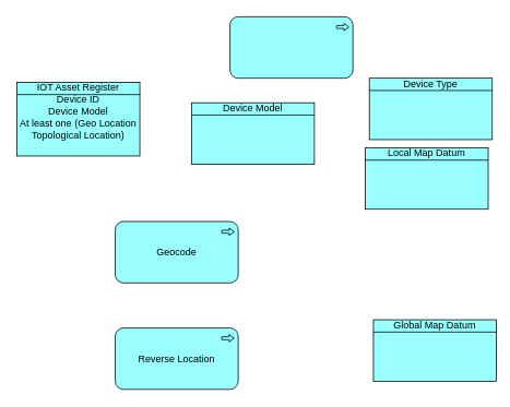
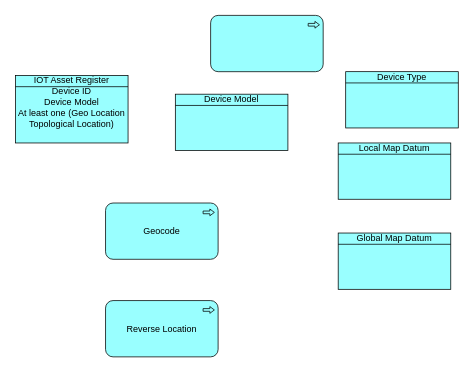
  <mxCell id="0" />
  <mxCell id="1" parent="0" />
  <mxCell id="2" value="Geocode" style="html=1;outlineConnect=0;whiteSpace=wrap;fillColor=#99ffff;shape=mxgraph.archimate3.application;appType=proc;archiType=rounded;" vertex="1" parent="1"><mxGeometry x="140" y="270" width="150" height="75" as="geometry" /></mxCell>
  <mxCell id="3" value="" style="html=1;outlineConnect=0;whiteSpace=wrap;fillColor=#99ffff;shape=mxgraph.archimate3.application;appType=proc;archiType=rounded;" vertex="1" parent="1"><mxGeometry x="280" y="20" width="150" height="75" as="geometry" /></mxCell>
  <mxCell id="4" value="Reverse Location" style="html=1;outlineConnect=0;whiteSpace=wrap;fillColor=#99ffff;shape=mxgraph.archimate3.application;appType=proc;archiType=rounded;" vertex="1" parent="1"><mxGeometry x="140" y="400" width="150" height="75" as="geometry" /></mxCell>
  <mxCell id="5" value="IOT Asset Register&lt;br&gt;Device ID&lt;br&gt;Device Model&lt;br&gt;At least one (Geo Location&lt;br&gt;Topological Location)" style="html=1;outlineConnect=0;whiteSpace=wrap;fillColor=#99ffff;shape=mxgraph.archimate3.businessObject;overflow=fill" vertex="1" parent="1"><mxGeometry x="20" y="100" width="150" height="90" as="geometry" /></mxCell>
- <mxCell id="6" value="Local Map Datum" style="html=1;outlineConnect=0;whiteSpace=wrap;fillColor=#99ffff;shape=mxgraph.archimate3.businessObject;overflow=fill" vertex="1" parent="1"><mxGeometry x="445" y="180" width="150" height="75" as="geometry" /></mxCell>
- <mxCell id="7" value="Global Map Datum" style="html=1;outlineConnect=0;whiteSpace=wrap;fillColor=#99ffff;shape=mxgraph.archimate3.businessObject;overflow=fill" vertex="1" parent="1"><mxGeometry x="455" y="390" width="150" height="75" as="geometry" /></mxCell>
+ <mxCell id="6" value="Local Map Datum" style="html=1;outlineConnect=0;whiteSpace=wrap;fillColor=#99ffff;shape=mxgraph.archimate3.businessObject;overflow=fill" vertex="1" parent="1"><mxGeometry x="450" y="190" width="150" height="75" as="geometry" /></mxCell>
+ <mxCell id="7" value="Global Map Datum" style="html=1;outlineConnect=0;whiteSpace=wrap;fillColor=#99ffff;shape=mxgraph.archimate3.businessObject;overflow=fill" vertex="1" parent="1"><mxGeometry x="450" y="310" width="150" height="75" as="geometry" /></mxCell>
  <mxCell id="8" value="Device Model" style="html=1;outlineConnect=0;whiteSpace=wrap;fillColor=#99ffff;shape=mxgraph.archimate3.businessObject;overflow=fill" vertex="1" parent="1"><mxGeometry x="233" y="125" width="150" height="75" as="geometry" /></mxCell>
- <mxCell id="9" value="Device Type" style="html=1;outlineConnect=0;whiteSpace=wrap;fillColor=#99ffff;shape=mxgraph.archimate3.businessObject;overflow=fill" vertex="1" parent="1"><mxGeometry x="450" y="95" width="150" height="75" as="geometry" /></mxCell>
+ <mxCell id="9" value="Device Type" style="html=1;outlineConnect=0;whiteSpace=wrap;fillColor=#99ffff;shape=mxgraph.archimate3.businessObject;overflow=fill" vertex="1" parent="1"><mxGeometry x="460" y="95" width="150" height="75" as="geometry" /></mxCell>
